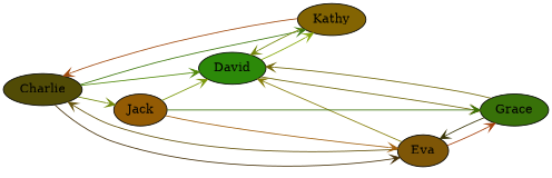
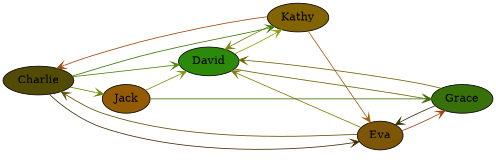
  digraph {
    rankdir=LR
    node [style=filled]
    edge [arrowhead=vee dir=single]
    Charlie [fillcolor="#514B6"]
    David [fillcolor="#2C899"]
    Eva [fillcolor="#7E567"]
    Jack [fillcolor="#935B4"]
    Kathy [fillcolor="#83642"]
    Grace [fillcolor="#38719"]
    Charlie -> David [color="#4C863"]
    Charlie -> Eva [color="#442E5"]
    Charlie -> Jack [color="#6F865"]
    Charlie -> Kathy [color="#3A757"]
    David -> Kathy [color="#82A53"]
    David -> Grace [color="#6B633"]
    Eva -> Charlie [color="#604D4"]
    Eva -> David [color="#857C7"]
    Eva -> Grace [color="#A43E9"]
    Jack -> David [color="#78966"]
-   Jack -> Eva [color="#A05EA"]
+   Kathy -> Eva [color="#A05EA"]
    Jack -> Grace [color="#3A715"]
    Kathy -> Charlie [color="#9E46A"]
    Kathy -> David [color="#71845"]
    Grace -> David [color="#6D633"]
    Grace -> Eva [color="#35313"]
  }
